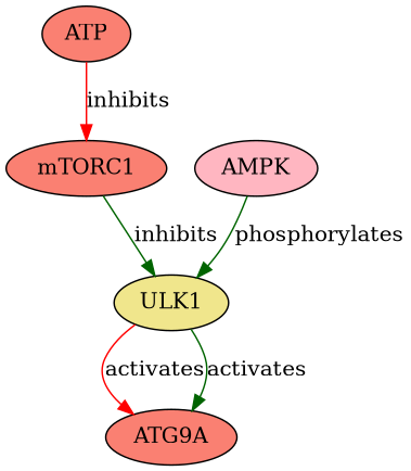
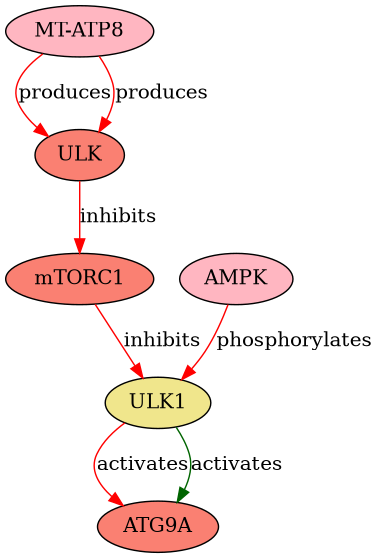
  digraph {
    node [fillcolor=salmon style=filled]
    edge [color=red evidence="PMID:12345678" probability=0.9]
-   ATP
+   "MT-ATP8" [fillcolor=lightpink]
+   ATP [label=ULK]
    mTORC1
    AMPK [fillcolor=lightpink]
    ULK1 [fillcolor=khaki]
    ATG9A
+   "MT-ATP8" -> ATP [label=produces]
+   "MT-ATP8" -> ATP [label=produces]
    ATP -> mTORC1 [evidence="PMID:56789012" label=inhibits probability=0.75]
-   mTORC1 -> ULK1 [color=darkgreen evidence="PMID:67890123" label=inhibits probability=0.8]
-   AMPK -> ULK1 [color=darkgreen evidence="PMID:34567890" label=phosphorylates probability=0.85]
+   mTORC1 -> ULK1 [evidence="PMID:67890123" label=inhibits probability=0.8]
+   AMPK -> ULK1 [evidence="PMID:34567890" label=phosphorylates probability=0.85]
    ULK1 -> ATG9A [evidence="PMID:45678901" label=activates probability=0.7]
    ULK1 -> ATG9A [color=darkgreen evidence="PMID:45678901" label=activates probability=0.7]
  }
